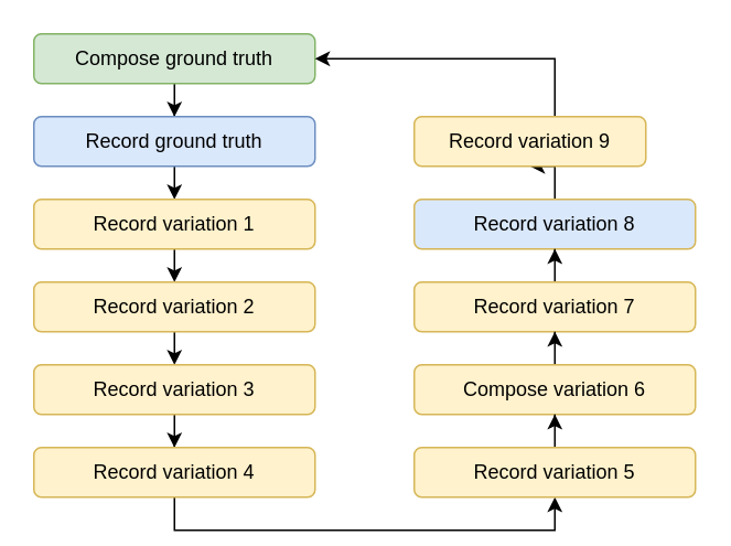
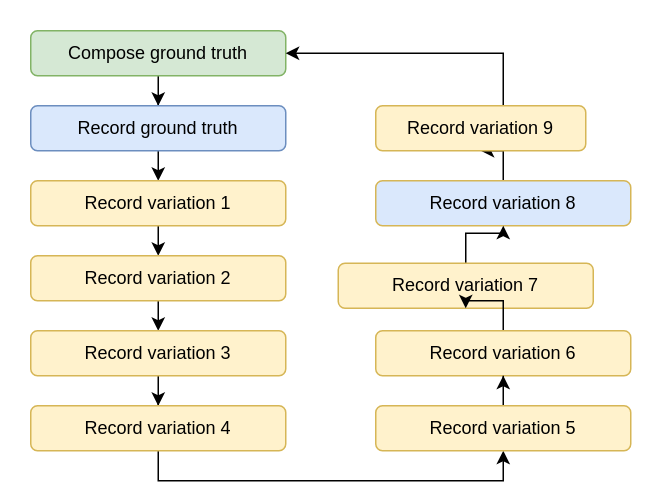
  <mxCell id="0" />
  <mxCell id="1" parent="0" />
  <mxCell id="2" style="edgeStyle=orthogonalEdgeStyle;rounded=0;orthogonalLoop=1;jettySize=auto;html=1;exitX=0.5;exitY=1;exitDx=0;exitDy=0;" edge="1" parent="1" source="3" target="5"><mxGeometry relative="1" as="geometry" /></mxCell>
  <mxCell id="3" value="Compose ground truth" style="rounded=1;whiteSpace=wrap;html=1;fillColor=#d5e8d4;strokeColor=#82b366;" vertex="1" parent="1"><mxGeometry x="20" y="20" width="170" height="30" as="geometry" /></mxCell>
  <mxCell id="4" style="edgeStyle=orthogonalEdgeStyle;rounded=0;orthogonalLoop=1;jettySize=auto;html=1;exitX=0.5;exitY=1;exitDx=0;exitDy=0;entryX=0.5;entryY=0;entryDx=0;entryDy=0;" edge="1" parent="1" source="5" target="7"><mxGeometry relative="1" as="geometry" /></mxCell>
  <mxCell id="5" value="Record ground truth" style="rounded=1;whiteSpace=wrap;html=1;fillColor=#dae8fc;strokeColor=#6c8ebf;" vertex="1" parent="1"><mxGeometry x="20" y="70" width="170" height="30" as="geometry" /></mxCell>
  <mxCell id="6" style="edgeStyle=orthogonalEdgeStyle;rounded=0;orthogonalLoop=1;jettySize=auto;html=1;exitX=0.5;exitY=1;exitDx=0;exitDy=0;entryX=0.5;entryY=0;entryDx=0;entryDy=0;" edge="1" parent="1" source="7" target="9"><mxGeometry relative="1" as="geometry" /></mxCell>
  <mxCell id="7" value="Record variation 1" style="rounded=1;whiteSpace=wrap;html=1;fillColor=#fff2cc;strokeColor=#d6b656;" vertex="1" parent="1"><mxGeometry x="20" y="120" width="170" height="30" as="geometry" /></mxCell>
  <mxCell id="8" style="edgeStyle=orthogonalEdgeStyle;rounded=0;orthogonalLoop=1;jettySize=auto;html=1;exitX=0.5;exitY=1;exitDx=0;exitDy=0;entryX=0.5;entryY=0;entryDx=0;entryDy=0;" edge="1" parent="1" source="9" target="11"><mxGeometry relative="1" as="geometry" /></mxCell>
  <mxCell id="9" value="Record variation 2" style="rounded=1;whiteSpace=wrap;html=1;fillColor=#fff2cc;strokeColor=#d6b656;" vertex="1" parent="1"><mxGeometry x="20" y="170" width="170" height="30" as="geometry" /></mxCell>
  <mxCell id="10" style="edgeStyle=orthogonalEdgeStyle;rounded=0;orthogonalLoop=1;jettySize=auto;html=1;exitX=0.5;exitY=1;exitDx=0;exitDy=0;" edge="1" parent="1" source="11" target="13"><mxGeometry relative="1" as="geometry" /></mxCell>
  <mxCell id="11" value="Record variation 3" style="rounded=1;whiteSpace=wrap;html=1;fillColor=#fff2cc;strokeColor=#d6b656;" vertex="1" parent="1"><mxGeometry x="20" y="220" width="170" height="30" as="geometry" /></mxCell>
  <mxCell id="12" style="edgeStyle=orthogonalEdgeStyle;rounded=0;orthogonalLoop=1;jettySize=auto;html=1;exitX=0.5;exitY=1;exitDx=0;exitDy=0;entryX=0.5;entryY=1;entryDx=0;entryDy=0;" edge="1" parent="1" source="13" target="21"><mxGeometry relative="1" as="geometry" /></mxCell>
  <mxCell id="13" value="Record variation 4" style="rounded=1;whiteSpace=wrap;html=1;fillColor=#fff2cc;strokeColor=#d6b656;" vertex="1" parent="1"><mxGeometry x="20" y="270" width="170" height="30" as="geometry" /></mxCell>
  <mxCell id="14" style="edgeStyle=orthogonalEdgeStyle;rounded=0;orthogonalLoop=1;jettySize=auto;html=1;entryX=0.5;entryY=1;entryDx=0;entryDy=0;" edge="1" parent="1" source="15" target="23"><mxGeometry relative="1" as="geometry" /></mxCell>
  <mxCell id="15" value="Record variation 8" style="rounded=1;whiteSpace=wrap;html=1;fillColor=#dae8fc;strokeColor=#d6b656;" vertex="1" parent="1"><mxGeometry x="250" y="120" width="170" height="30" as="geometry" /></mxCell>
  <mxCell id="16" style="edgeStyle=orthogonalEdgeStyle;rounded=0;orthogonalLoop=1;jettySize=auto;html=1;entryX=0.5;entryY=1;entryDx=0;entryDy=0;" edge="1" parent="1" source="17" target="15"><mxGeometry relative="1" as="geometry" /></mxCell>
- <mxCell id="17" value="Record variation 7" style="rounded=1;whiteSpace=wrap;html=1;fillColor=#fff2cc;strokeColor=#d6b656;" vertex="1" parent="1"><mxGeometry x="250" y="170" width="170" height="30" as="geometry" /></mxCell>
+ <mxCell id="17" value="Record variation 7" style="rounded=1;whiteSpace=wrap;html=1;fillColor=#fff2cc;strokeColor=#d6b656;" vertex="1" parent="1"><mxGeometry x="225" y="175" width="170" height="30" as="geometry" /></mxCell>
  <mxCell id="18" style="edgeStyle=orthogonalEdgeStyle;rounded=0;orthogonalLoop=1;jettySize=auto;html=1;entryX=0.5;entryY=1;entryDx=0;entryDy=0;" edge="1" parent="1" source="19" target="17"><mxGeometry relative="1" as="geometry" /></mxCell>
- <mxCell id="19" value="Compose variation 6" style="rounded=1;whiteSpace=wrap;html=1;fillColor=#fff2cc;strokeColor=#d6b656;" vertex="1" parent="1"><mxGeometry x="250" y="220" width="170" height="30" as="geometry" /></mxCell>
+ <mxCell id="19" value="Record variation 6" style="rounded=1;whiteSpace=wrap;html=1;fillColor=#fff2cc;strokeColor=#d6b656;" vertex="1" parent="1"><mxGeometry x="250" y="220" width="170" height="30" as="geometry" /></mxCell>
  <mxCell id="20" style="edgeStyle=orthogonalEdgeStyle;rounded=0;orthogonalLoop=1;jettySize=auto;html=1;entryX=0.5;entryY=1;entryDx=0;entryDy=0;" edge="1" parent="1" source="21" target="19"><mxGeometry relative="1" as="geometry" /></mxCell>
  <mxCell id="21" value="Record variation 5" style="rounded=1;whiteSpace=wrap;html=1;fillColor=#fff2cc;strokeColor=#d6b656;" vertex="1" parent="1"><mxGeometry x="250" y="270" width="170" height="30" as="geometry" /></mxCell>
  <mxCell id="22" style="edgeStyle=orthogonalEdgeStyle;rounded=0;orthogonalLoop=1;jettySize=auto;html=1;entryX=1;entryY=0.5;entryDx=0;entryDy=0;" edge="1" parent="1" source="23" target="3"><mxGeometry relative="1" as="geometry"><Array as="points"><mxPoint x="335" y="35" /></Array></mxGeometry></mxCell>
  <mxCell id="23" value="Record variation 9" style="rounded=1;whiteSpace=wrap;html=1;fillColor=#fff2cc;strokeColor=#d6b656;" vertex="1" parent="1"><mxGeometry x="250" y="70" width="140" height="30" as="geometry" /></mxCell>
